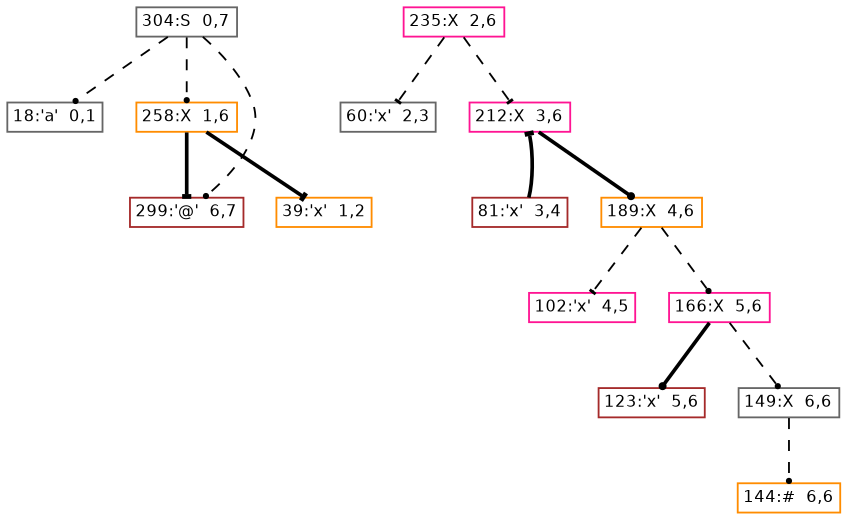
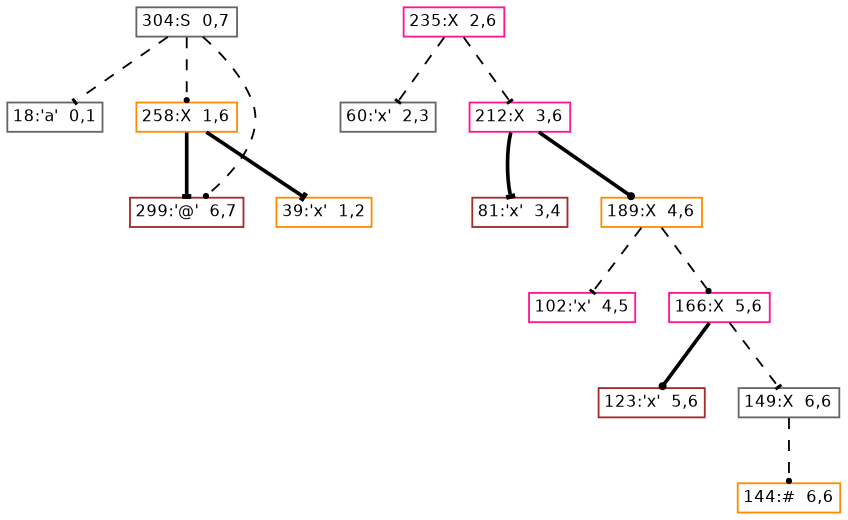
  digraph {
    ordering=out
    node [color=gray40 fontname=Helvetica fontsize=9 margin=0.04 shape=box]
    edge [arrowhead=dot arrowsize=0.3 style=dashed]
    "304:S  0,7" [height=0 width=0]
    "18:'a'  0,1" [height=0 width=0]
    "258:X  1,6" [color=darkorange height=0 width=0]
    "299:'@'  6,7" [color=brown height=0 width=0]
    "39:'x'  1,2" [color=darkorange height=0 width=0]
    "235:X  2,6" [color=deeppink height=0 width=0]
    "60:'x'  2,3" [height=0 width=0]
    "212:X  3,6" [color=deeppink height=0 width=0]
    "81:'x'  3,4" [color=brown height=0 width=0]
    "189:X  4,6" [color=darkorange height=0 width=0]
    "102:'x'  4,5" [color=deeppink height=0 width=0]
    "166:X  5,6" [color=deeppink height=0 width=0]
    "123:'x'  5,6" [color=brown height=0 width=0]
    "149:X  6,6" [height=0 width=0]
    "144:#  6,6" [color=darkorange height=0 width=0]
-   "304:S  0,7" -> "18:'a'  0,1"
+   "304:S  0,7" -> "18:'a'  0,1" [arrowhead=tee]
    "304:S  0,7" -> "258:X  1,6"
    "304:S  0,7" -> "299:'@'  6,7"
    "258:X  1,6" -> "299:'@'  6,7" [arrowhead=tee style=bold]
    "258:X  1,6" -> "39:'x'  1,2" [arrowhead=tee style=bold]
    "235:X  2,6" -> "60:'x'  2,3" [arrowhead=tee]
    "235:X  2,6" -> "212:X  3,6" [arrowhead=tee]
-   "81:'x'  3,4" -> "212:X  3,6" [arrowhead=tee style=bold]
+   "212:X  3,6" -> "81:'x'  3,4" [arrowhead=tee style=bold]
    "212:X  3,6" -> "189:X  4,6" [style=bold]
    "189:X  4,6" -> "102:'x'  4,5" [arrowhead=tee]
    "189:X  4,6" -> "166:X  5,6"
    "166:X  5,6" -> "123:'x'  5,6" [style=bold]
-   "166:X  5,6" -> "149:X  6,6"
+   "166:X  5,6" -> "149:X  6,6" [arrowhead=tee]
    "149:X  6,6" -> "144:#  6,6"
  }
